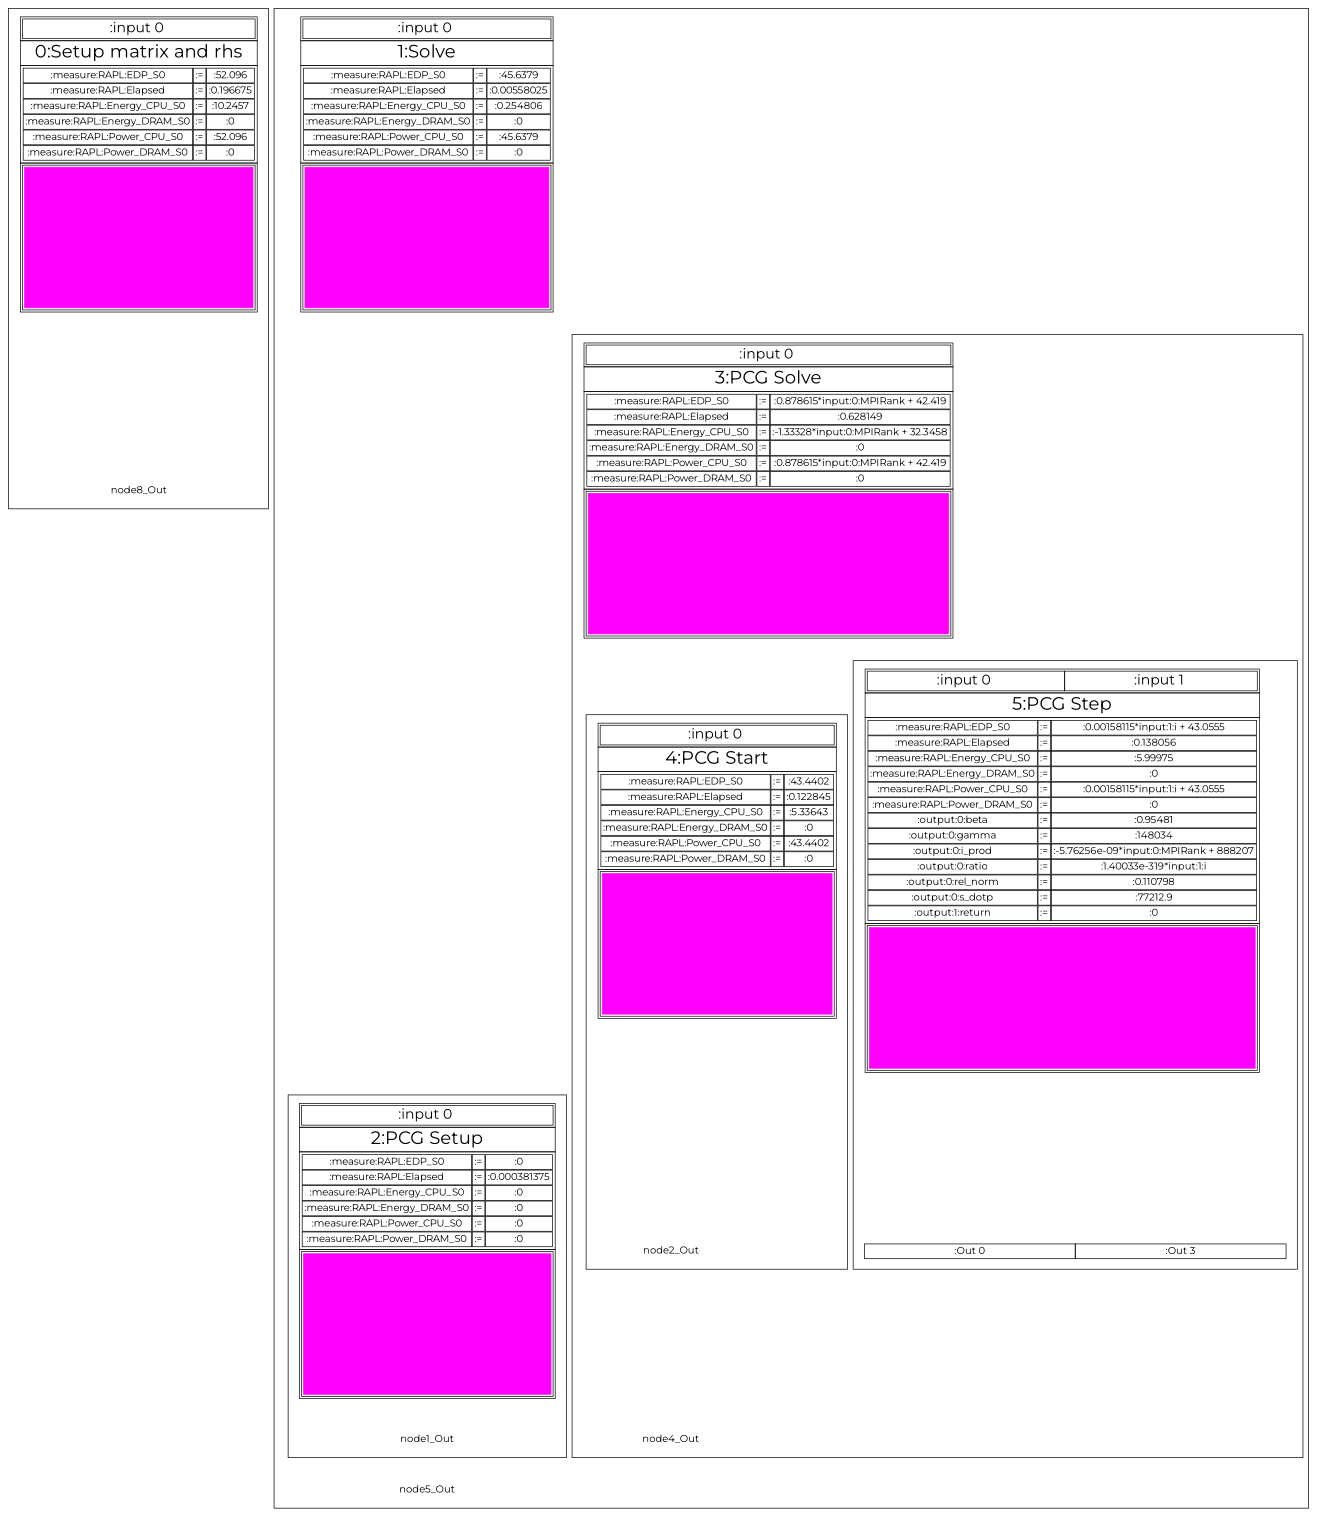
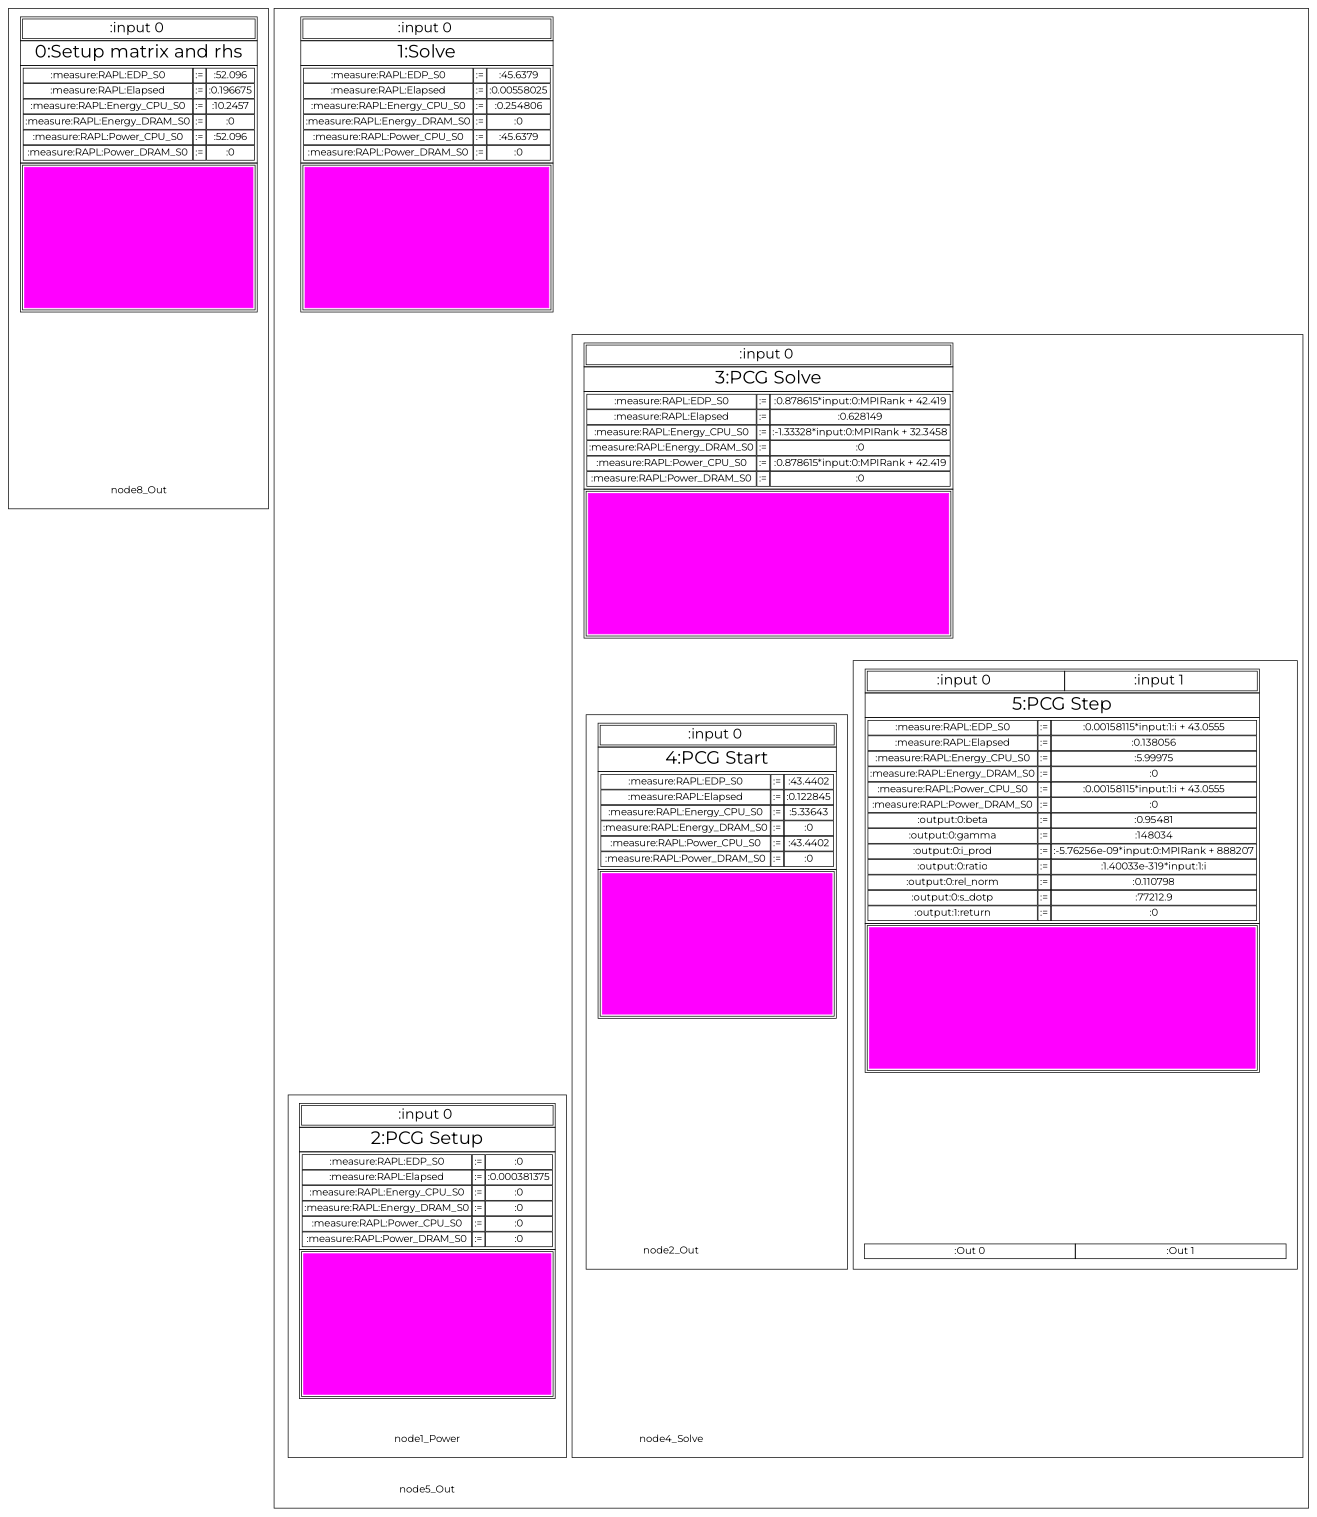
  digraph {
    compound=true
    fontname=Montserrat
    node [fill=lightgrey fontname=Montserrat onclick="return ClickOnModuleNode('node0', this, ID);" shape=none]
    edge [fontname=Montserrat style=invis tailport="EXIT:s" weight=150]
    n1 [label=<<TABLE BORDER="0" CELLBORDER="1" CELLSPACING="0"> 		<TR><TD PORT="ENTRY"><TABLE BORDER="0" CELLBORDER="1" CELLSPACING="0"> 			<TR><TD PORT="input_0" ><FONT POINT-SIZE="20">:input 0 </FONT></TD></TR> </TABLE></TD></TR> 		<TR><TD><FONT POINT-SIZE="26">0:Setup matrix and rhs</FONT></TD></TR> 			<TR><TD><TABLE BORDER="0" CELLBORDER="1" CELLSPACING="1"> 		<TR><TD>:measure:RAPL:EDP_S0</TD><TD>:=</TD><TD>:52.096</TD></TR> 		<TR><TD>:measure:RAPL:Elapsed</TD><TD>:=</TD><TD>:0.196675</TD></TR> 		<TR><TD>:measure:RAPL:Energy_CPU_S0</TD><TD>:=</TD><TD>:10.2457</TD></TR> 		<TR><TD>:measure:RAPL:Energy_DRAM_S0</TD><TD>:=</TD><TD>:0</TD></TR> 		<TR><TD>:measure:RAPL:Power_CPU_S0</TD><TD>:=</TD><TD>:52.096</TD></TR> 		<TR><TD>:measure:RAPL:Power_DRAM_S0</TD><TD>:=</TD><TD>:0</TD></TR> 	</TABLE></TD></TR>  		<TR><TD PORT="EXIT"><TABLE><TR><TD BGCOLOR="#FF00FF" COLOR="#FF00FF" WIDTH="300" HEIGHT="200"></TD></TR></TABLE></TD></TR> </TABLE>>]
    n2 [label=node8_Out]
    n3 [label=<<TABLE BORDER="0" CELLBORDER="1" CELLSPACING="0"> 		<TR><TD PORT="ENTRY"><TABLE BORDER="0" CELLBORDER="1" CELLSPACING="0"> 			<TR><TD PORT="input_0" ><FONT POINT-SIZE="20">:input 0 </FONT></TD></TR> </TABLE></TD></TR> 		<TR><TD><FONT POINT-SIZE="26">1:Solve</FONT></TD></TR> 			<TR><TD><TABLE BORDER="0" CELLBORDER="1" CELLSPACING="1"> 		<TR><TD>:measure:RAPL:EDP_S0</TD><TD>:=</TD><TD>:45.6379</TD></TR> 		<TR><TD>:measure:RAPL:Elapsed</TD><TD>:=</TD><TD>:0.00558025</TD></TR> 		<TR><TD>:measure:RAPL:Energy_CPU_S0</TD><TD>:=</TD><TD>:0.254806</TD></TR> 		<TR><TD>:measure:RAPL:Energy_DRAM_S0</TD><TD>:=</TD><TD>:0</TD></TR> 		<TR><TD>:measure:RAPL:Power_CPU_S0</TD><TD>:=</TD><TD>:45.6379</TD></TR> 		<TR><TD>:measure:RAPL:Power_DRAM_S0</TD><TD>:=</TD><TD>:0</TD></TR> 	</TABLE></TD></TR>  		<TR><TD PORT="EXIT"><TABLE><TR><TD BGCOLOR="#FF00FF" COLOR="#FF00FF" WIDTH="300" HEIGHT="200"></TD></TR></TABLE></TD></TR> </TABLE>> onclick="return ClickOnModuleNode('node5', this, ID);"]
    node5_Out [onclick="return ClickOnModuleNode('node5', this, ID);"]
    n5 [label=<<TABLE BORDER="0" CELLBORDER="1" CELLSPACING="0"> 		<TR><TD PORT="ENTRY"><TABLE BORDER="0" CELLBORDER="1" CELLSPACING="0"> 			<TR><TD PORT="input_0" ><FONT POINT-SIZE="20">:input 0 </FONT></TD></TR> </TABLE></TD></TR> 		<TR><TD><FONT POINT-SIZE="26">2:PCG Setup</FONT></TD></TR> 			<TR><TD><TABLE BORDER="0" CELLBORDER="1" CELLSPACING="1"> 		<TR><TD>:measure:RAPL:EDP_S0</TD><TD>:=</TD><TD>:0</TD></TR> 		<TR><TD>:measure:RAPL:Elapsed</TD><TD>:=</TD><TD>:0.000381375</TD></TR> 		<TR><TD>:measure:RAPL:Energy_CPU_S0</TD><TD>:=</TD><TD>:0</TD></TR> 		<TR><TD>:measure:RAPL:Energy_DRAM_S0</TD><TD>:=</TD><TD>:0</TD></TR> 		<TR><TD>:measure:RAPL:Power_CPU_S0</TD><TD>:=</TD><TD>:0</TD></TR> 		<TR><TD>:measure:RAPL:Power_DRAM_S0</TD><TD>:=</TD><TD>:0</TD></TR> 	</TABLE></TD></TR>  		<TR><TD PORT="EXIT"><TABLE><TR><TD BGCOLOR="#FF00FF" COLOR="#FF00FF" WIDTH="300" HEIGHT="200"></TD></TR></TABLE></TD></TR> </TABLE>> onclick="return ClickOnModuleNode('node1', this, ID);"]
-   node1_Out [onclick="return ClickOnModuleNode('node1', this, ID);"]
+   node1_Out [onclick="return ClickOnModuleNode('node1', this, ID);" label=node1_Power]
    n7 [label=<<TABLE BORDER="0" CELLBORDER="1" CELLSPACING="0"> 		<TR><TD PORT="ENTRY"><TABLE BORDER="0" CELLBORDER="1" CELLSPACING="0"> 			<TR><TD PORT="input_0" ><FONT POINT-SIZE="20">:input 0 </FONT></TD></TR> </TABLE></TD></TR> 		<TR><TD><FONT POINT-SIZE="26">3:PCG Solve</FONT></TD></TR> 			<TR><TD><TABLE BORDER="0" CELLBORDER="1" CELLSPACING="1"> 		<TR><TD>:measure:RAPL:EDP_S0</TD><TD>:=</TD><TD>:0.878615*input:0:MPIRank + 42.419</TD></TR> 		<TR><TD>:measure:RAPL:Elapsed</TD><TD>:=</TD><TD>:0.628149</TD></TR> 		<TR><TD>:measure:RAPL:Energy_CPU_S0</TD><TD>:=</TD><TD>:-1.33328*input:0:MPIRank + 32.3458</TD></TR> 		<TR><TD>:measure:RAPL:Energy_DRAM_S0</TD><TD>:=</TD><TD>:0</TD></TR> 		<TR><TD>:measure:RAPL:Power_CPU_S0</TD><TD>:=</TD><TD>:0.878615*input:0:MPIRank + 42.419</TD></TR> 		<TR><TD>:measure:RAPL:Power_DRAM_S0</TD><TD>:=</TD><TD>:0</TD></TR> 	</TABLE></TD></TR>  		<TR><TD PORT="EXIT"><TABLE><TR><TD BGCOLOR="#FF00FF" COLOR="#FF00FF" WIDTH="300" HEIGHT="200"></TD></TR></TABLE></TD></TR> </TABLE>> onclick="return ClickOnModuleNode('node4', this, ID);"]
-   node4_Out [onclick="return ClickOnModuleNode('node4', this, ID);"]
+   node4_Out [onclick="return ClickOnModuleNode('node4', this, ID);" label=node4_Solve]
    n9 [label=<<TABLE BORDER="0" CELLBORDER="1" CELLSPACING="0"> 		<TR><TD PORT="ENTRY"><TABLE BORDER="0" CELLBORDER="1" CELLSPACING="0"> 			<TR><TD PORT="input_0" ><FONT POINT-SIZE="20">:input 0 </FONT></TD></TR> </TABLE></TD></TR> 		<TR><TD><FONT POINT-SIZE="26">4:PCG Start</FONT></TD></TR> 			<TR><TD><TABLE BORDER="0" CELLBORDER="1" CELLSPACING="1"> 		<TR><TD>:measure:RAPL:EDP_S0</TD><TD>:=</TD><TD>:43.4402</TD></TR> 		<TR><TD>:measure:RAPL:Elapsed</TD><TD>:=</TD><TD>:0.122845</TD></TR> 		<TR><TD>:measure:RAPL:Energy_CPU_S0</TD><TD>:=</TD><TD>:5.33643</TD></TR> 		<TR><TD>:measure:RAPL:Energy_DRAM_S0</TD><TD>:=</TD><TD>:0</TD></TR> 		<TR><TD>:measure:RAPL:Power_CPU_S0</TD><TD>:=</TD><TD>:43.4402</TD></TR> 		<TR><TD>:measure:RAPL:Power_DRAM_S0</TD><TD>:=</TD><TD>:0</TD></TR> 	</TABLE></TD></TR>  		<TR><TD PORT="EXIT"><TABLE><TR><TD BGCOLOR="#FF00FF" COLOR="#FF00FF" WIDTH="300" HEIGHT="200"></TD></TR></TABLE></TD></TR> </TABLE>> onclick="return ClickOnModuleNode('node2', this, ID);"]
    node2_Out [onclick="return ClickOnModuleNode('node2', this, ID);"]
    n11 [label=<<TABLE BORDER="0" CELLBORDER="1" CELLSPACING="0"> 		<TR><TD PORT="ENTRY"><TABLE BORDER="0" CELLBORDER="1" CELLSPACING="0"> 			<TR><TD PORT="input_0" ><FONT POINT-SIZE="20">:input 0 </FONT></TD><TD PORT="input_1" ><FONT POINT-SIZE="20">:input 1 </FONT></TD></TR> </TABLE></TD></TR> 		<TR><TD><FONT POINT-SIZE="26">5:PCG Step</FONT></TD></TR> 			<TR><TD><TABLE BORDER="0" CELLBORDER="1" CELLSPACING="1"> 		<TR><TD>:measure:RAPL:EDP_S0</TD><TD>:=</TD><TD>:0.00158115*input:1:i + 43.0555</TD></TR> 		<TR><TD>:measure:RAPL:Elapsed</TD><TD>:=</TD><TD>:0.138056</TD></TR> 		<TR><TD>:measure:RAPL:Energy_CPU_S0</TD><TD>:=</TD><TD>:5.99975</TD></TR> 		<TR><TD>:measure:RAPL:Energy_DRAM_S0</TD><TD>:=</TD><TD>:0</TD></TR> 		<TR><TD>:measure:RAPL:Power_CPU_S0</TD><TD>:=</TD><TD>:0.00158115*input:1:i + 43.0555</TD></TR> 		<TR><TD>:measure:RAPL:Power_DRAM_S0</TD><TD>:=</TD><TD>:0</TD></TR> 		<TR><TD>:output:0:beta</TD><TD>:=</TD><TD>:0.95481</TD></TR> 		<TR><TD>:output:0:gamma</TD><TD>:=</TD><TD>:148034</TD></TR> 		<TR><TD>:output:0:i_prod</TD><TD>:=</TD><TD>:-5.76256e-09*input:0:MPIRank + 888207</TD></TR> 		<TR><TD>:output:0:ratio</TD><TD>:=</TD><TD>:1.40033e-319*input:1:i</TD></TR> 		<TR><TD>:output:0:rel_norm</TD><TD>:=</TD><TD>:0.110798</TD></TR> 		<TR><TD>:output:0:s_dotp</TD><TD>:=</TD><TD>:77212.9</TD></TR> 		<TR><TD>:output:1:return</TD><TD>:=</TD><TD>:0</TD></TR> 	</TABLE></TD></TR>  		<TR><TD PORT="EXIT"><TABLE><TR><TD BGCOLOR="#FF00FF" COLOR="#FF00FF" WIDTH="300" HEIGHT="200"></TD></TR></TABLE></TD></TR> </TABLE>> onclick="return ClickOnModuleNode('node3', this, ID);"]
-   n12 [label=<<TABLE BORDER="0" CELLBORDER="1" CELLSPACING="0"> 	<TR> 		<TD WIDTH="300" PORT="output_0"><FONT POINT-SIZE="14">:Out 0</FONT></TD> 		<TD WIDTH="300" PORT="output_1"><FONT POINT-SIZE="14">:Out 3</FONT></TD> 	</TR> </TABLE>> onclick="return ClickOnModuleNode('node3', this, ID);"]
+   n12 [label=<<TABLE BORDER="0" CELLBORDER="1" CELLSPACING="0"> 	<TR> 		<TD WIDTH="300" PORT="output_0"><FONT POINT-SIZE="14">:Out 0</FONT></TD> 		<TD WIDTH="300" PORT="output_1"><FONT POINT-SIZE="14">:Out 1</FONT></TD> 	</TR> </TABLE>> onclick="return ClickOnModuleNode('node3', this, ID);"]
    subgraph cluster_1 {
      color=black
      subgraph sub_2 {
        color=black
        rank=source
        n1
      }
      subgraph sub_3 {
        color=black
        rank=sink
        n2
      }
    }
    subgraph cluster_4 {
      color=black
      subgraph sub_5 {
        color=black
        rank=source
        n3
      }
      subgraph sub_6 {
        color=black
        rank=sink
        node5_Out
      }
      subgraph cluster_7 {
        color=black
        subgraph sub_8 {
          color=black
          rank=source
          n5
        }
        subgraph sub_9 {
          color=black
          rank=sink
          node1_Out
        }
      }
      subgraph cluster_10 {
        color=black
        subgraph sub_11 {
          color=black
          rank=source
          n7
        }
        subgraph sub_12 {
          color=black
          rank=sink
          node4_Out
        }
        subgraph cluster_13 {
          color=black
          subgraph sub_14 {
            color=black
            rank=source
            n9
          }
          subgraph sub_15 {
            color=black
            rank=sink
            node2_Out
          }
        }
        subgraph cluster_16 {
          color=black
          subgraph sub_17 {
            color=black
            rank=source
            n11
          }
          subgraph sub_18 {
            color=black
            rank=sink
            n12
          }
        }
      }
    }
    n1 -> n2 [weight=100]
    n3 -> node5_Out [weight=100]
    n3 -> n5 [headport="ENTRY:n"]
    n3 -> n7 [headport="ENTRY:n"]
    n5 -> node1_Out [weight=100]
    node1_Out -> node5_Out
    n7 -> node4_Out [weight=100]
    n7 -> n9 [headport="ENTRY:n"]
    n7 -> n11 [headport="ENTRY:n"]
    node4_Out -> node5_Out
    n9 -> node2_Out [weight=100]
    node2_Out -> node4_Out
    n11 -> n12 [weight=100]
    n12 -> node4_Out
  }
